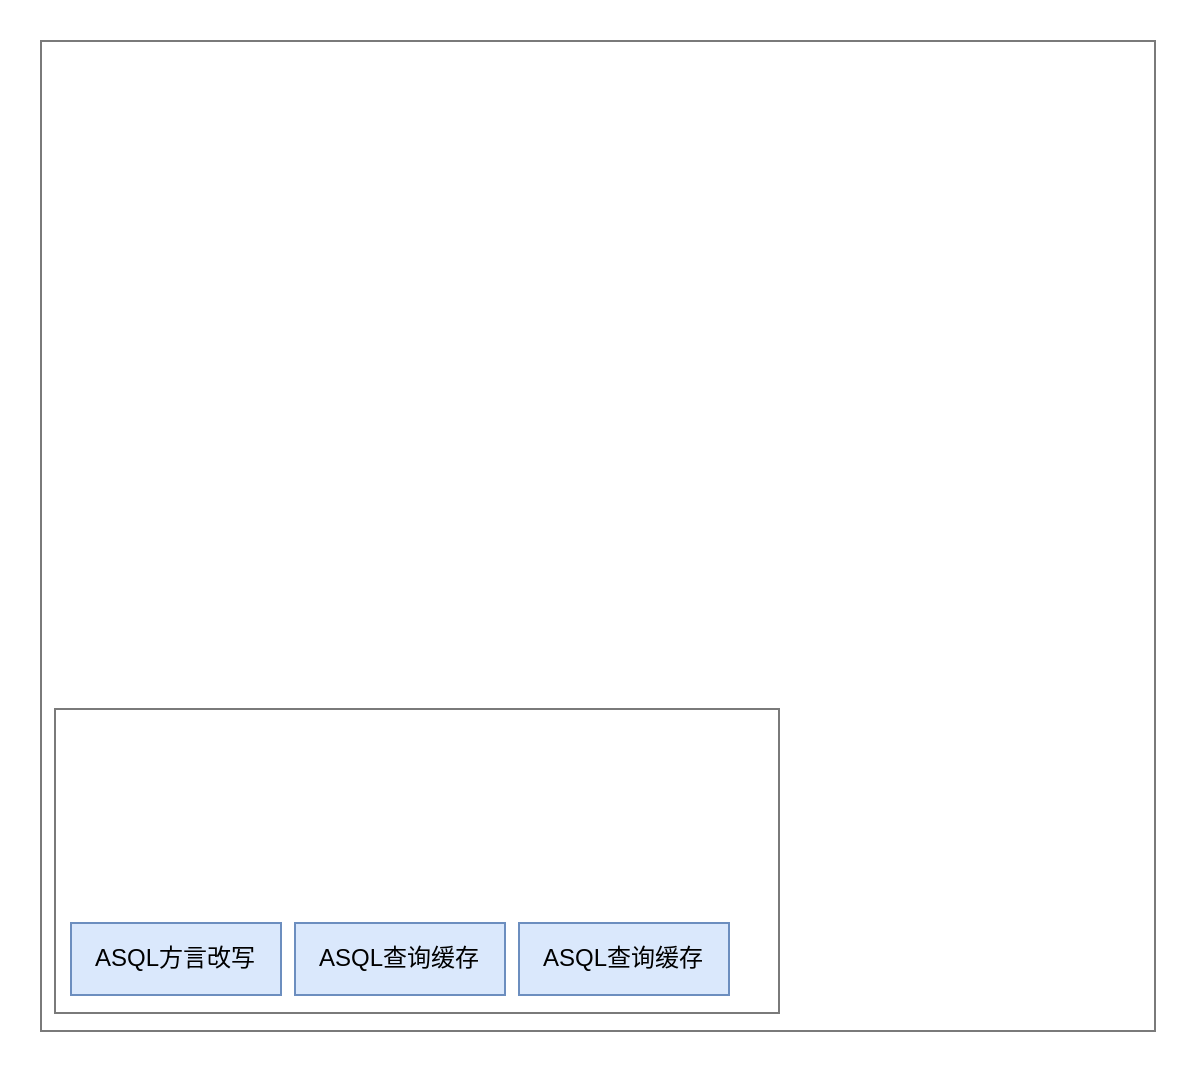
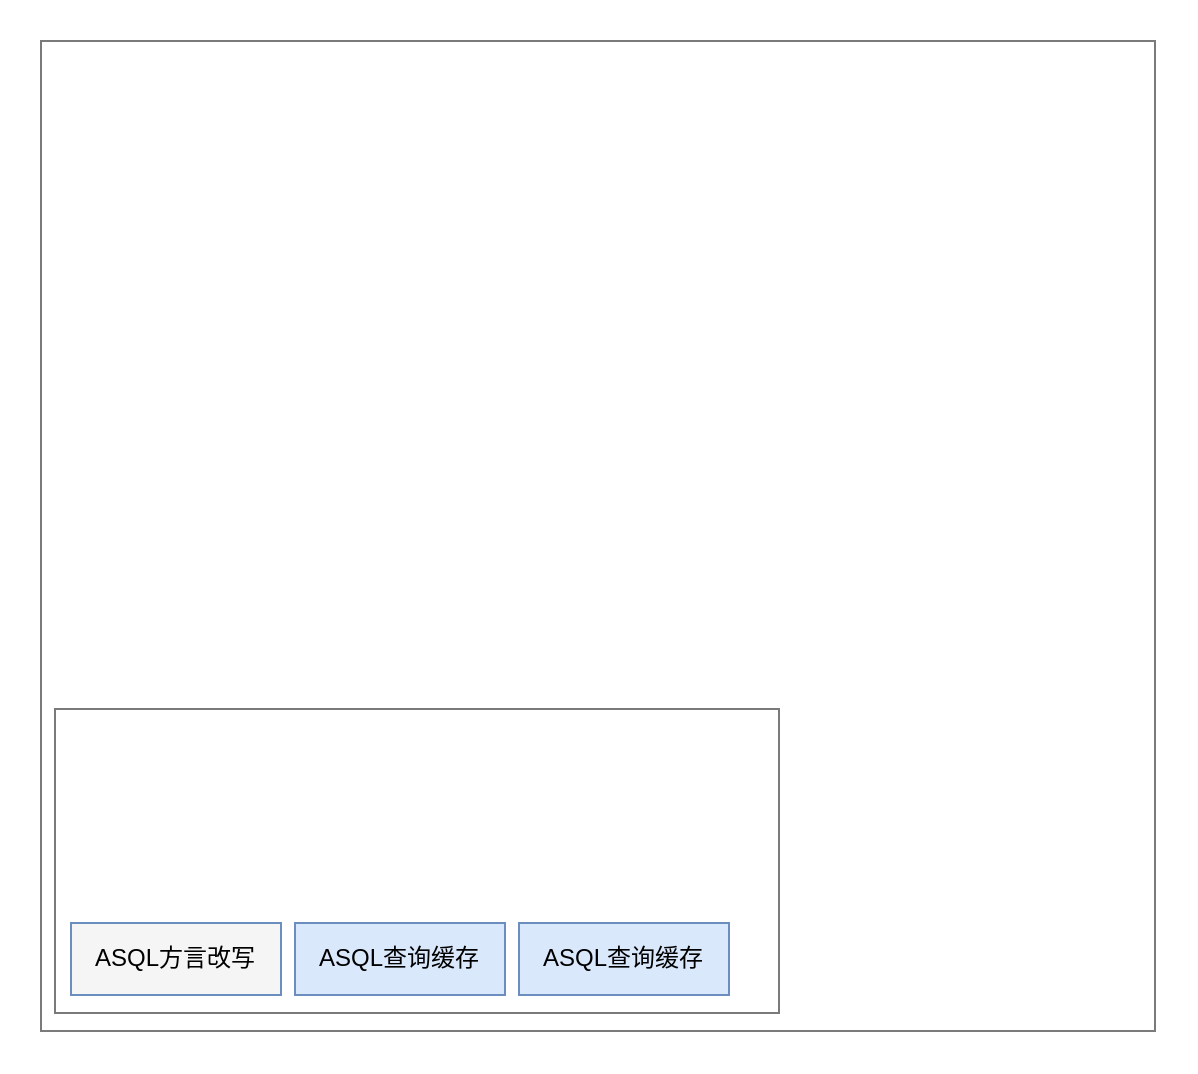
  <mxCell id="0" />
  <mxCell id="1" parent="0" />
  <mxCell id="2" value="" style="rounded=0;whiteSpace=wrap;html=1;strokeColor=#7A7A7A;" vertex="1" parent="1"><mxGeometry x="20" y="20" width="557" height="495" as="geometry" /></mxCell>
  <mxCell id="3" value="" style="rounded=0;whiteSpace=wrap;html=1;strokeColor=#7A7A7A;" vertex="1" parent="1"><mxGeometry x="27" y="354" width="362" height="152" as="geometry" /></mxCell>
- <mxCell id="4" value="ASQL方言改写" style="rounded=0;whiteSpace=wrap;html=1;strokeColor=#6c8ebf;fillColor=#dae8fc;" vertex="1" parent="1"><mxGeometry x="35" y="461" width="105" height="36" as="geometry" /></mxCell>
+ <mxCell id="4" value="ASQL方言改写" style="rounded=0;whiteSpace=wrap;html=1;strokeColor=#6c8ebf;fillColor=#f5f5f5;" vertex="1" parent="1"><mxGeometry x="35" y="461" width="105" height="36" as="geometry" /></mxCell>
  <mxCell id="5" value="ASQL查询缓存" style="rounded=0;whiteSpace=wrap;html=1;strokeColor=#6c8ebf;fillColor=#dae8fc;" vertex="1" parent="1"><mxGeometry x="147" y="461" width="105" height="36" as="geometry" /></mxCell>
  <mxCell id="6" value="ASQL查询缓存" style="rounded=0;whiteSpace=wrap;html=1;strokeColor=#6c8ebf;fillColor=#dae8fc;" vertex="1" parent="1"><mxGeometry x="259" y="461" width="105" height="36" as="geometry" /></mxCell>
